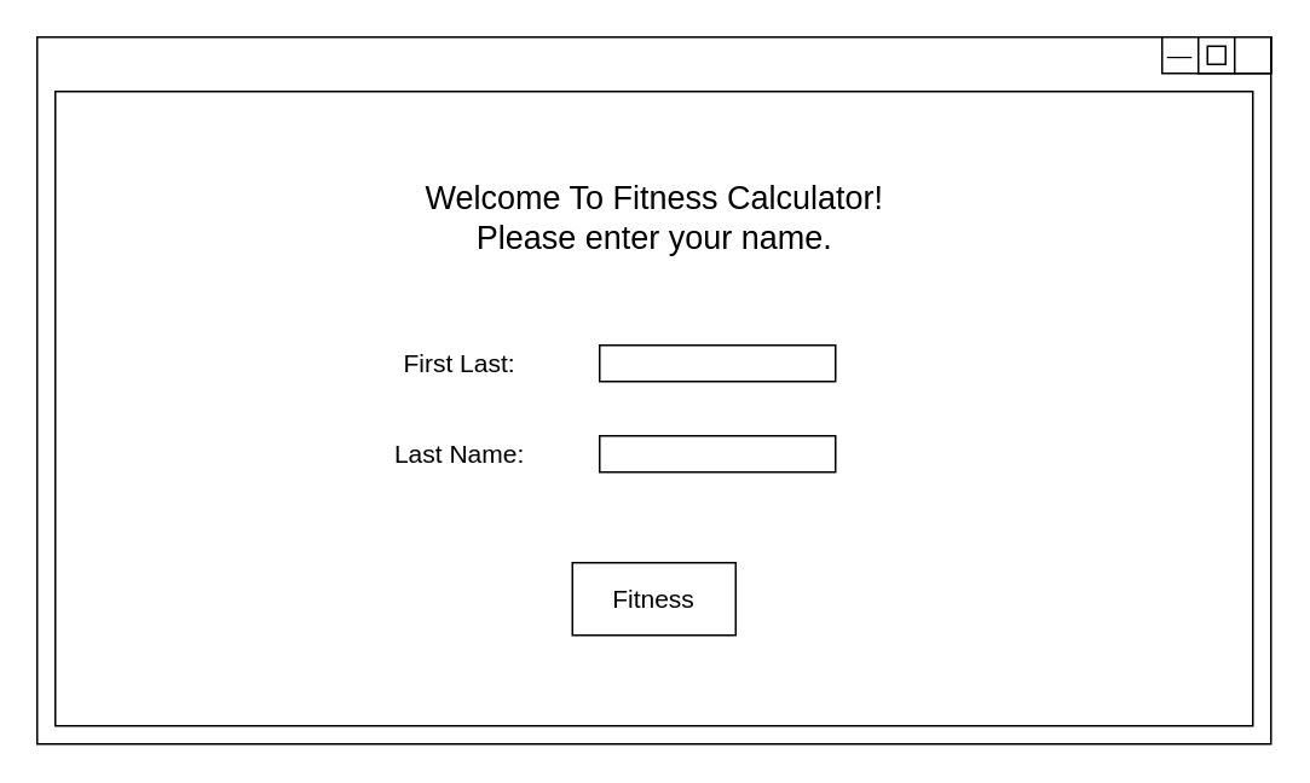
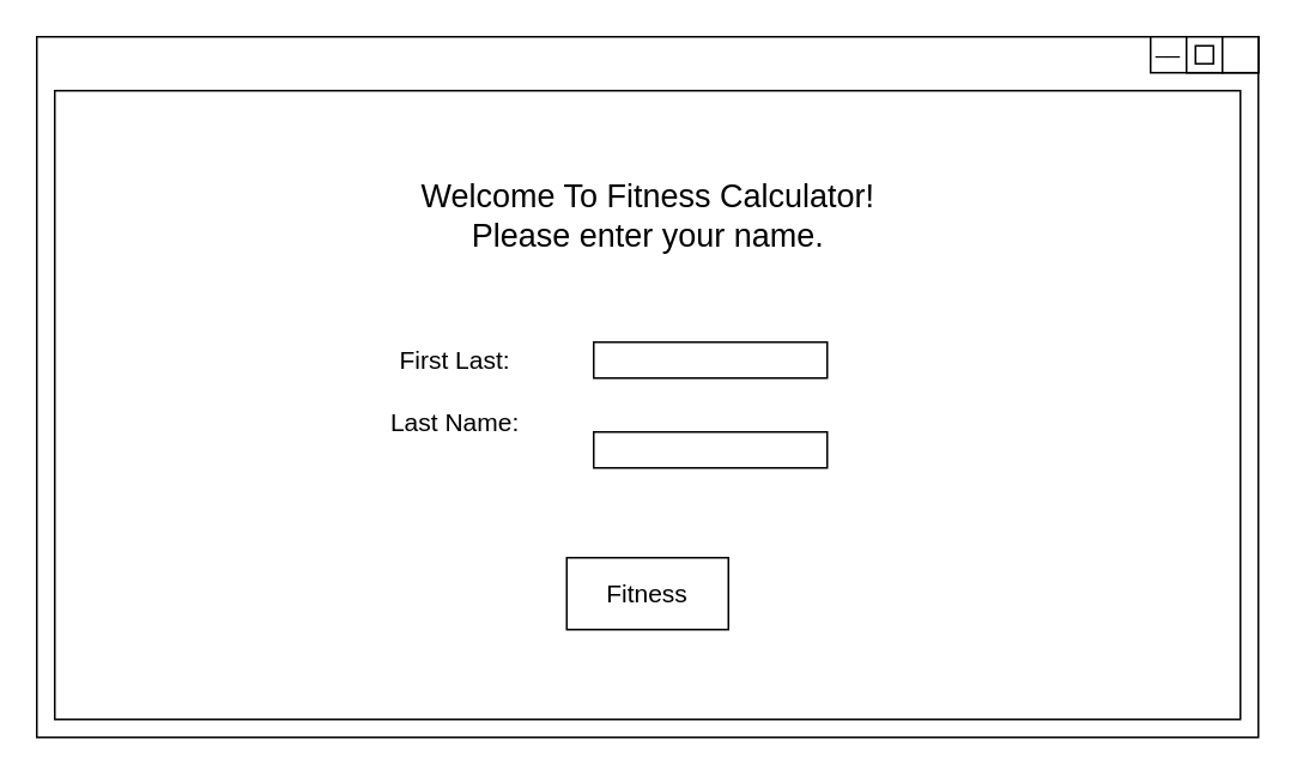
  <mxCell id="0" />
  <mxCell id="1" parent="0" />
  <mxCell id="2" value="" style="rounded=0;whiteSpace=wrap;html=1;" parent="1" vertex="1"><mxGeometry x="20" y="20" width="680" height="390" as="geometry" /></mxCell>
  <mxCell id="3" value="" style="rounded=0;whiteSpace=wrap;html=1;" parent="1" vertex="1"><mxGeometry x="640" y="20" width="60" height="20" as="geometry" /></mxCell>
  <mxCell id="4" value="" style="whiteSpace=wrap;html=1;aspect=fixed;" parent="1" vertex="1"><mxGeometry x="660" y="20" width="20" height="20" as="geometry" /></mxCell>
  <mxCell id="5" value="" style="whiteSpace=wrap;html=1;aspect=fixed;" parent="1" vertex="1"><mxGeometry x="680" y="20" width="20" height="20" as="geometry" /></mxCell>
  <mxCell id="6" value="" style="whiteSpace=wrap;html=1;aspect=fixed;" parent="1" vertex="1"><mxGeometry x="665" y="25" width="10" height="10" as="geometry" /></mxCell>
  <mxCell id="7" value="__" style="text;html=1;strokeColor=none;fillColor=none;align=center;verticalAlign=middle;whiteSpace=wrap;rounded=0;" parent="1" vertex="1"><mxGeometry x="640" y="20" width="20" height="10" as="geometry" /></mxCell>
  <mxCell id="8" value="" style="rounded=0;whiteSpace=wrap;html=1;" parent="1" vertex="1"><mxGeometry x="30" y="50" width="660" height="350" as="geometry" /></mxCell>
  <mxCell id="9" value="Welcome To Fitness Calculator!&lt;br style=&quot;font-size: 18px;&quot;&gt;Please enter your name." style="text;html=1;strokeColor=none;fillColor=none;align=center;verticalAlign=middle;whiteSpace=wrap;rounded=0;fontSize=18;" vertex="1" parent="1"><mxGeometry x="200.75" y="70" width="318.5" height="100" as="geometry" /></mxCell>
  <mxCell id="10" value="First Last:&amp;nbsp;" style="text;html=1;strokeColor=none;fillColor=none;align=center;verticalAlign=middle;whiteSpace=wrap;rounded=0;fontSize=14;" vertex="1" parent="1"><mxGeometry x="200" y="190" width="110" height="20" as="geometry" /></mxCell>
  <mxCell id="11" value="" style="rounded=0;whiteSpace=wrap;html=1;" vertex="1" parent="1"><mxGeometry x="330" y="190" width="130" height="20" as="geometry" /></mxCell>
- <mxCell id="12" value="Last Name:&amp;nbsp;" style="text;html=1;strokeColor=none;fillColor=none;align=center;verticalAlign=middle;whiteSpace=wrap;rounded=0;fontSize=14;" vertex="1" parent="1"><mxGeometry x="200" y="240" width="110" height="20" as="geometry" /></mxCell>
+ <mxCell id="12" value="Last Name:&amp;nbsp;" style="text;html=1;strokeColor=none;fillColor=none;align=center;verticalAlign=middle;whiteSpace=wrap;rounded=0;fontSize=14;" vertex="1" parent="1"><mxGeometry x="200" y="225" width="110" height="20" as="geometry" /></mxCell>
  <mxCell id="13" value="" style="rounded=0;whiteSpace=wrap;html=1;" vertex="1" parent="1"><mxGeometry x="330" y="240" width="130" height="20" as="geometry" /></mxCell>
  <mxCell id="14" value="&lt;span style=&quot;color: rgba(0 , 0 , 0 , 0) ; font-family: monospace ; font-size: 0px&quot;&gt;%3CmxGraphModel%3E%3Croot%3E%3CmxCell%20id%3D%220%22%2F%3E%3CmxCell%20id%3D%221%22%20parent%3D%220%22%2F%3E%3CmxCell%20id%3D%222%22%20value%3D%22Submit%22%20style%3D%22text%3Bhtml%3D1%3BstrokeColor%3Dnone%3BfillColor%3Dnone%3Balign%3Dcenter%3BverticalAlign%3Dmiddle%3BwhiteSpace%3Dwrap%3Brounded%3D0%3BfontSize%3D14%3B%22%20vertex%3D%221%22%20parent%3D%221%22%3E%3CmxGeometry%20x%3D%22324%22%20y%3D%22320%22%20width%3D%2290%22%20height%3D%2220%22%20as%3D%22geometry%22%2F%3E%3C%2FmxCell%3E%3C%2Froot%3E%3C%2FmxGraphModel%3E&lt;/span&gt;" style="rounded=0;whiteSpace=wrap;html=1;" vertex="1" parent="1"><mxGeometry x="315" y="310" width="90" height="40" as="geometry" /></mxCell>
  <mxCell id="15" value="Fitness" style="text;html=1;strokeColor=none;fillColor=none;align=center;verticalAlign=middle;whiteSpace=wrap;rounded=0;fontSize=14;" vertex="1" parent="1"><mxGeometry x="305" y="315" width="110" height="30" as="geometry" /></mxCell>
